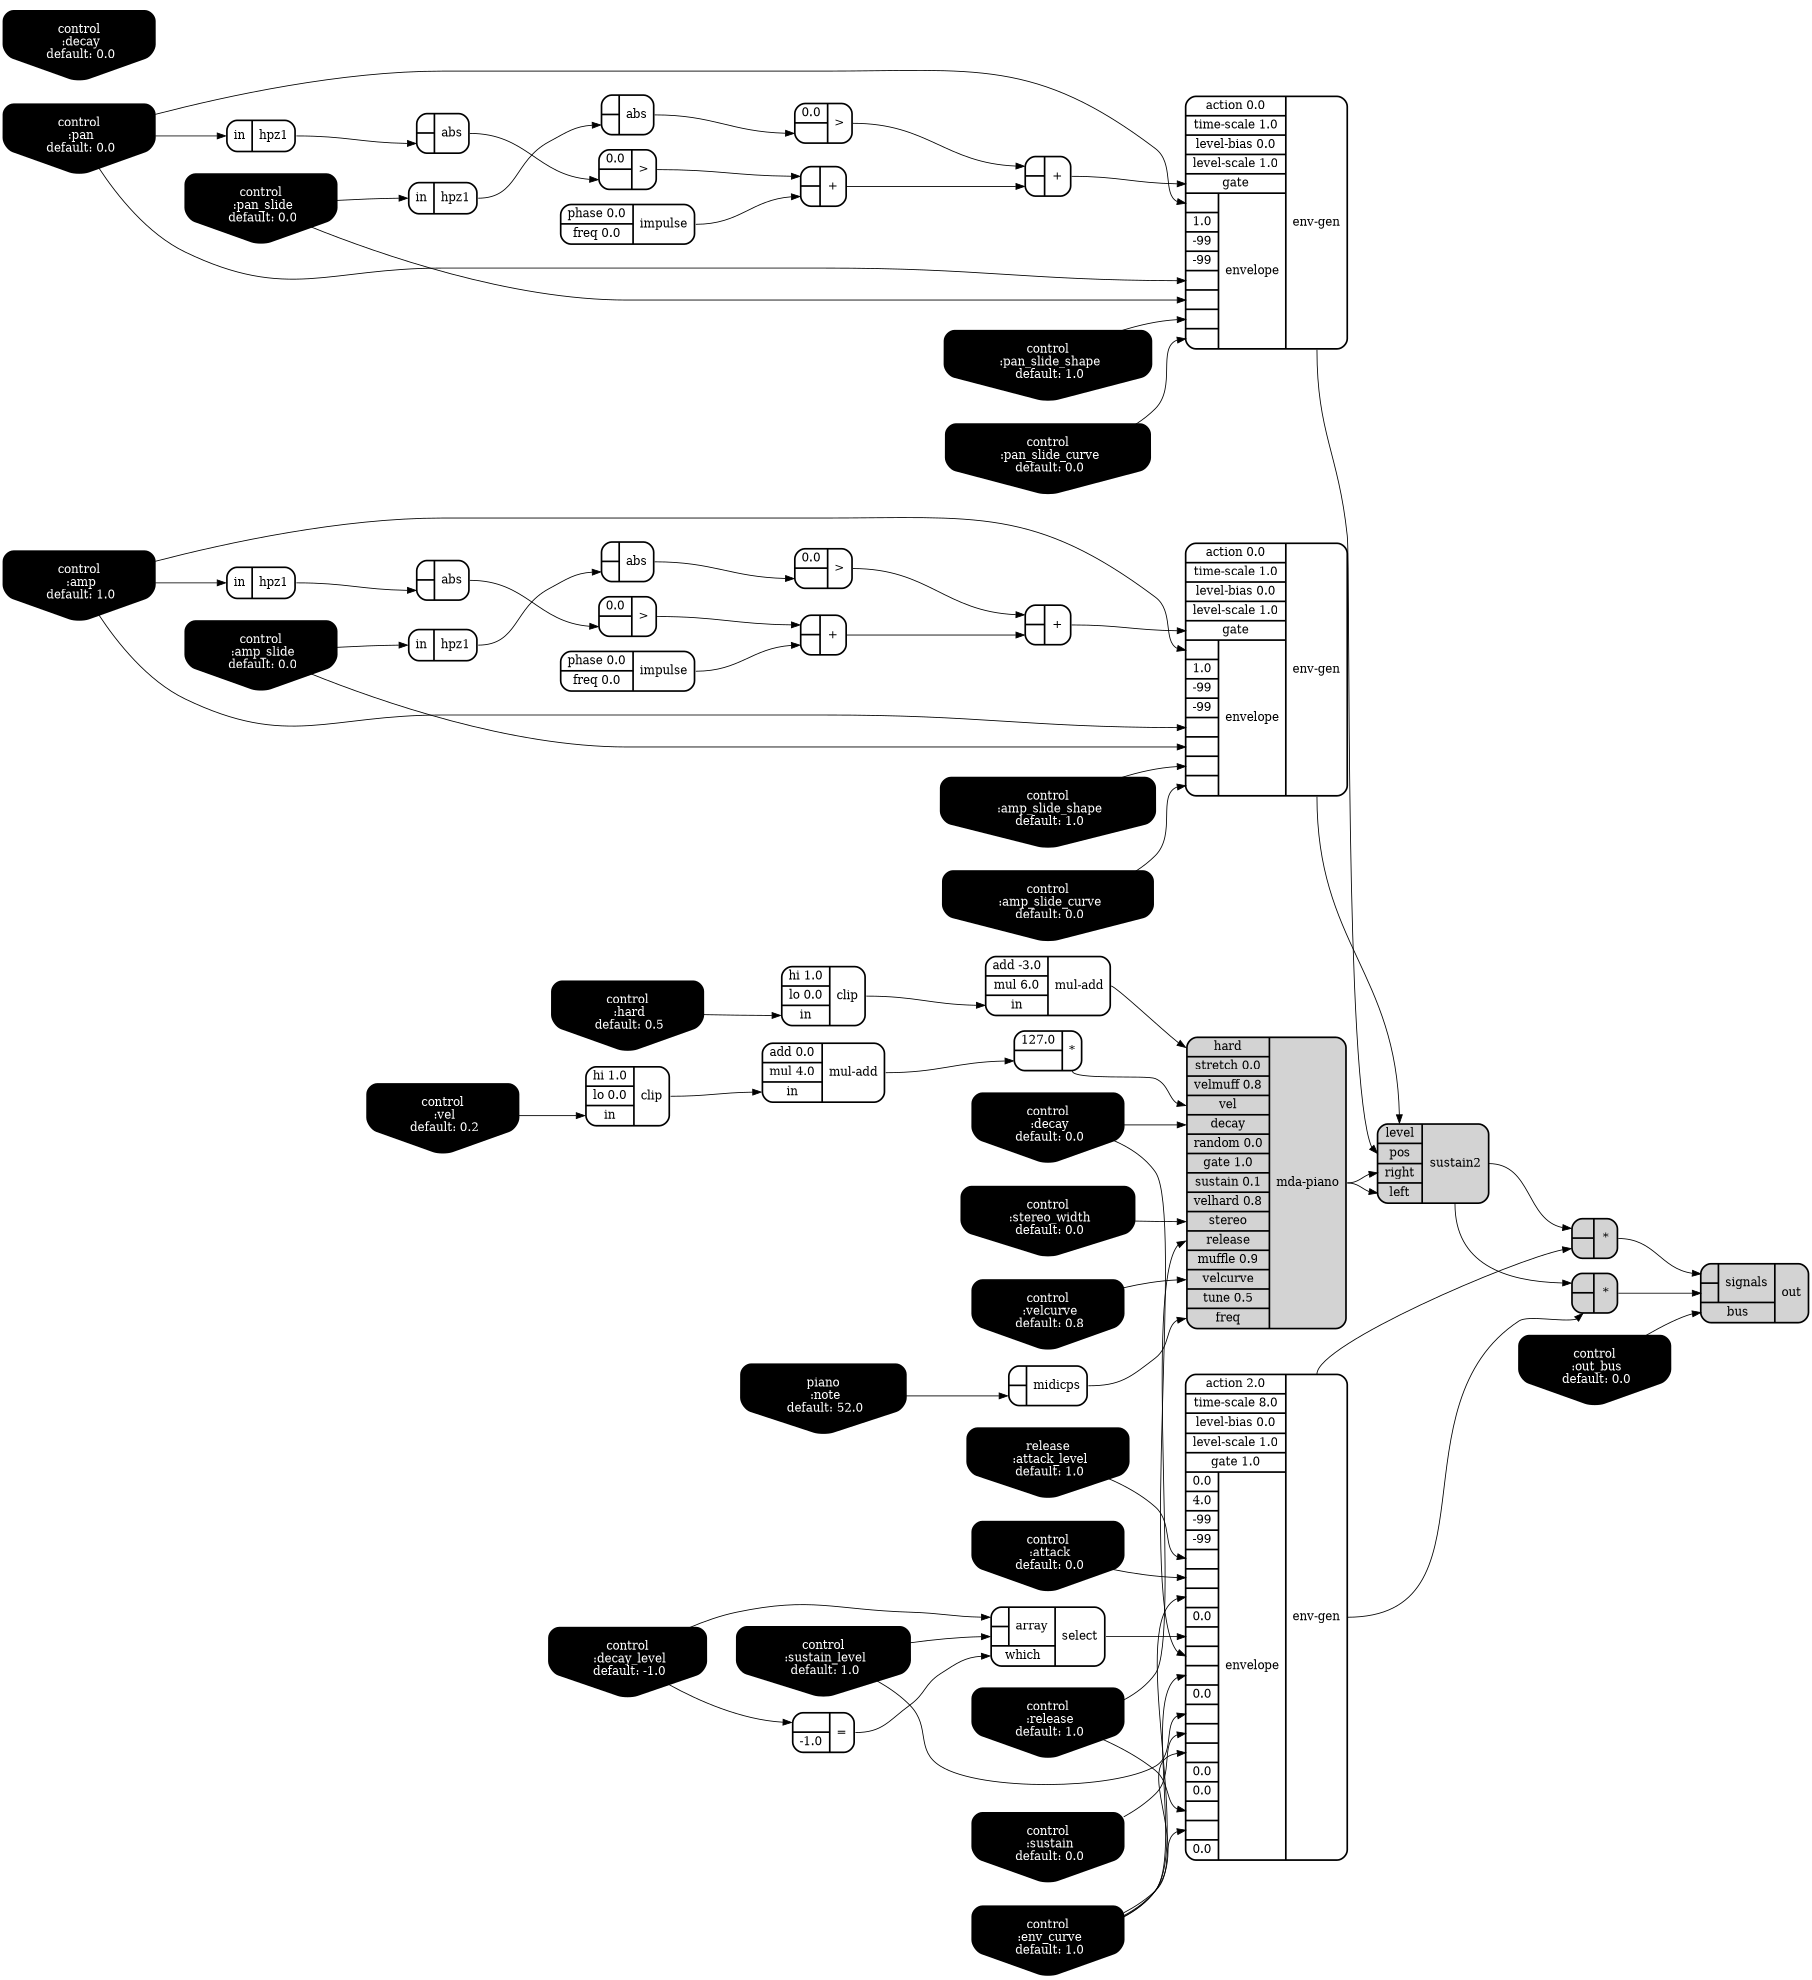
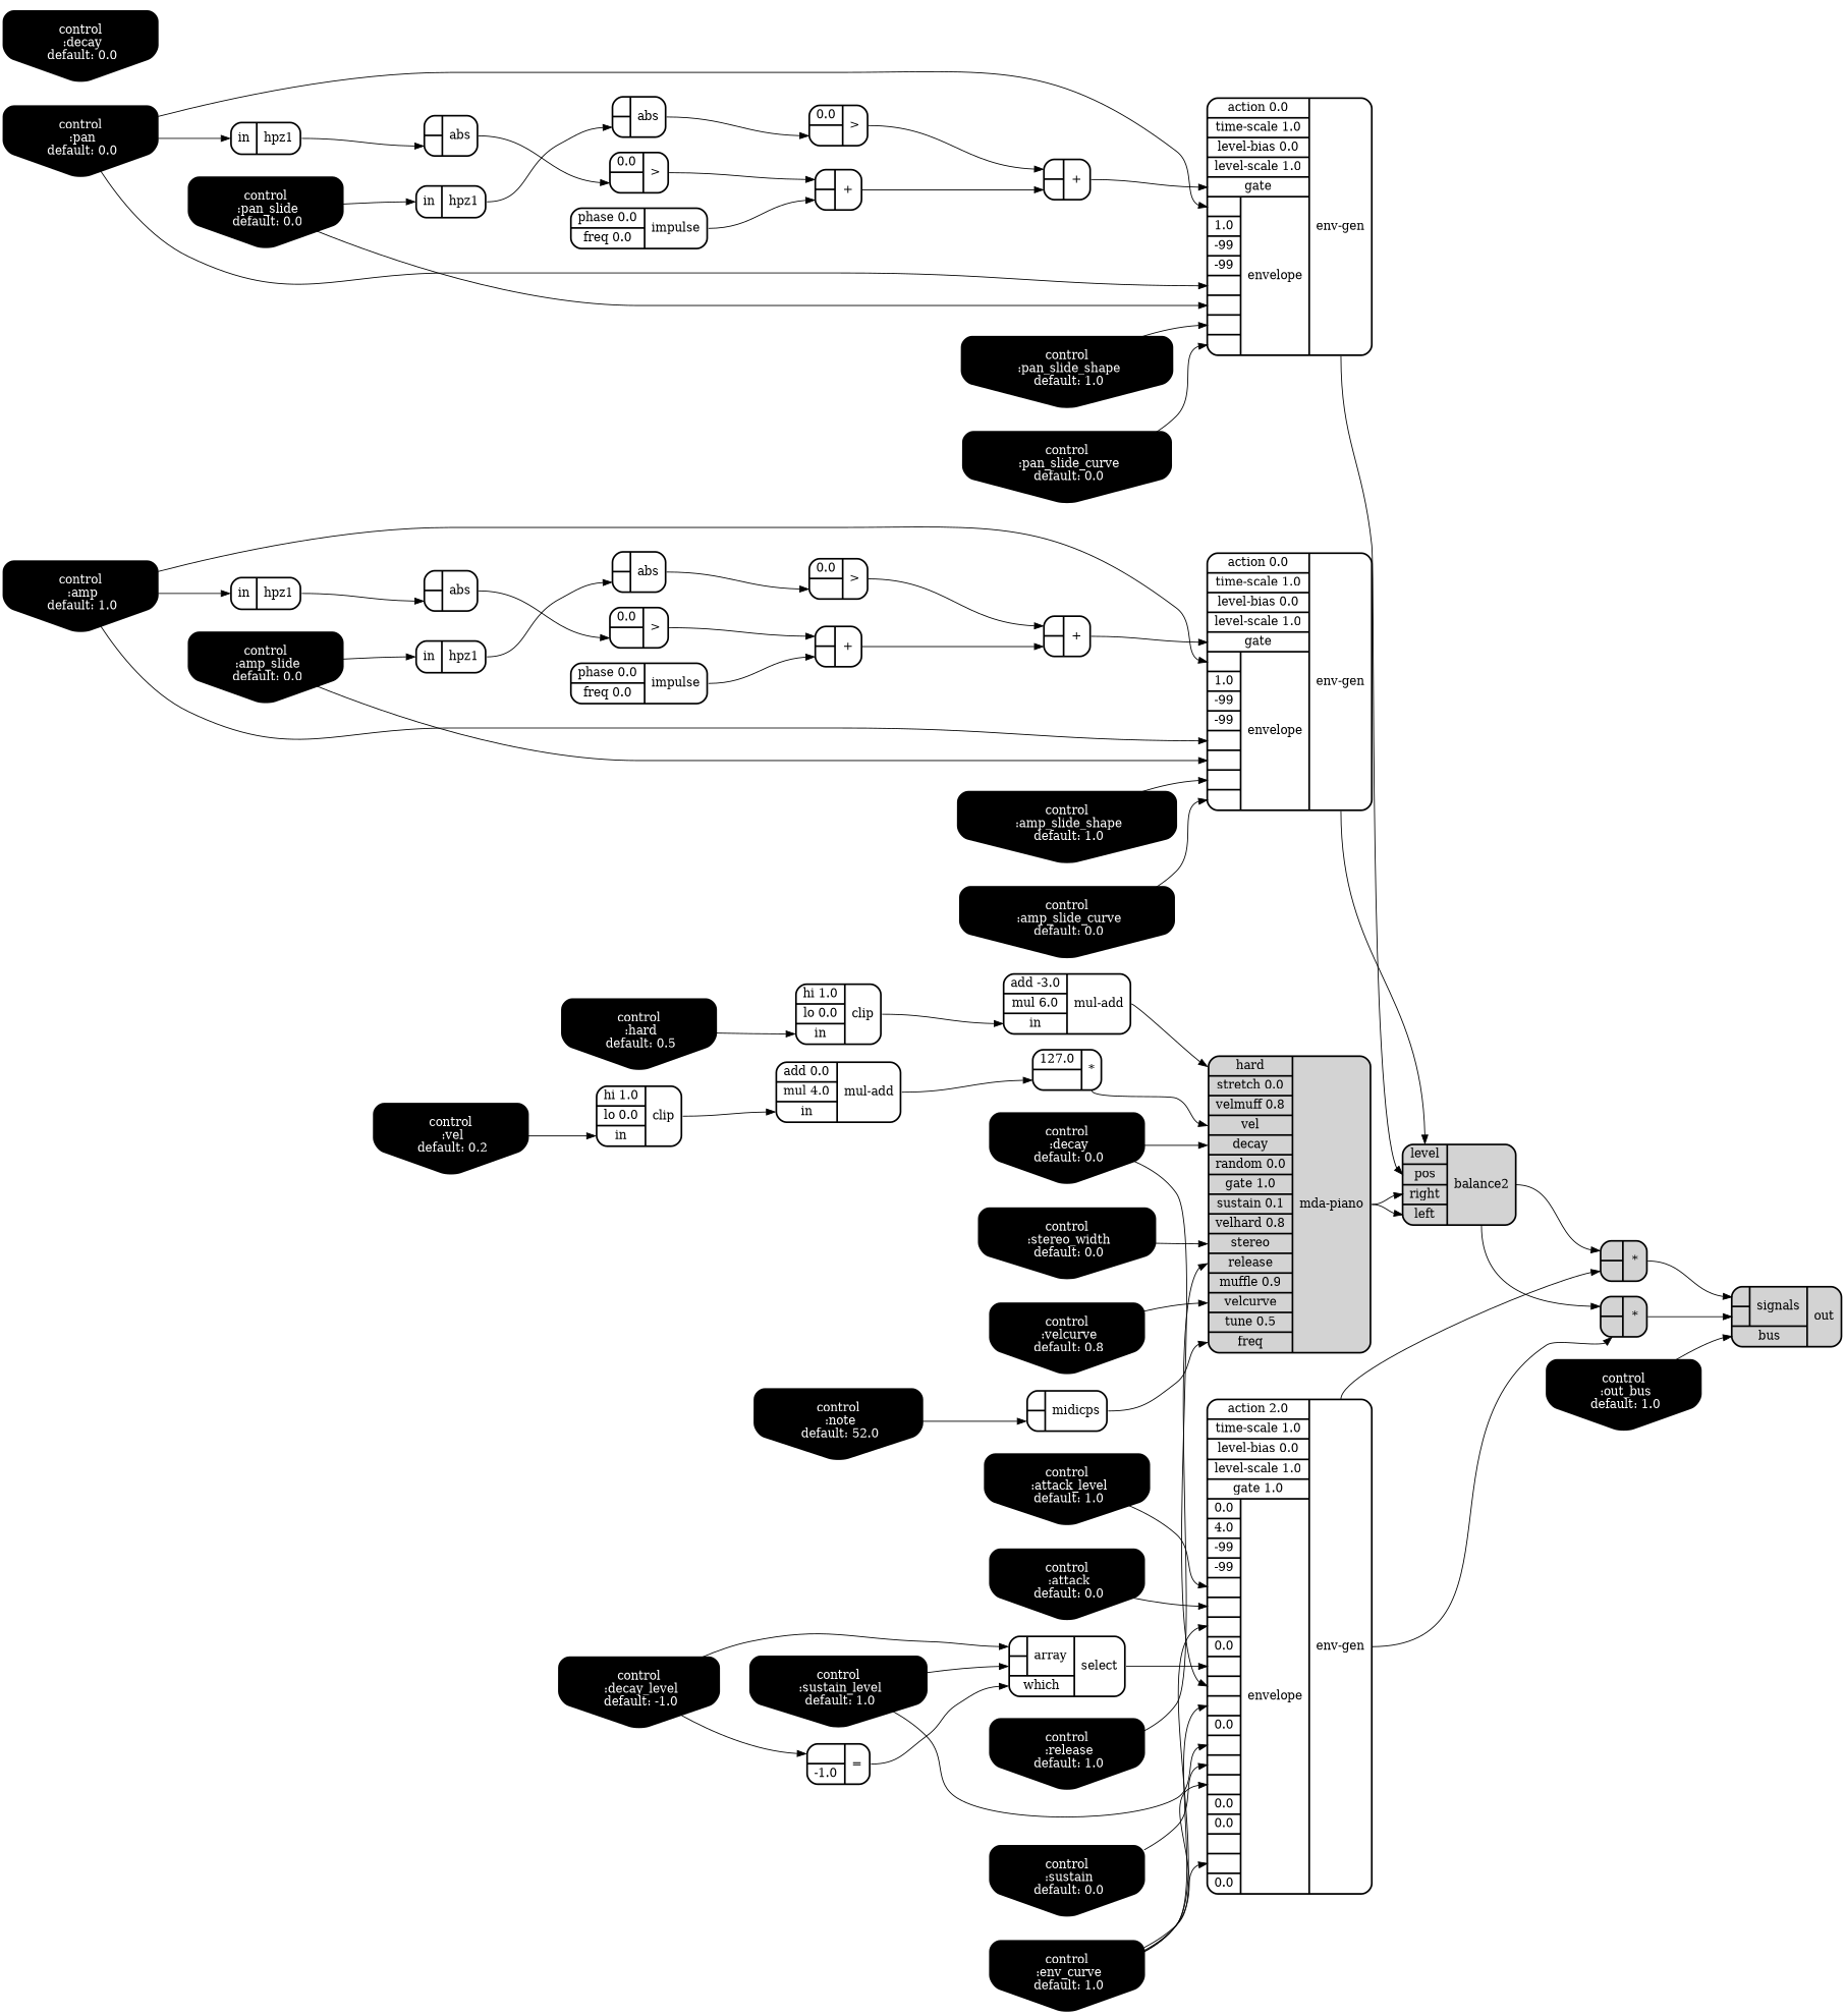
  digraph {
    rankdir=LR
    node [rankdir=LR shape=record style="bold, rounded"]
    edge [headport=a tailport=__UG_NAME__]
    n1 [label="{{ <b> 127.0|<a> } |<__UG_NAME__>* }"]
    n2 [label="{{ <hard> hard|<stretch> stretch 0.0|<velmuff> velmuff 0.8|<vel> vel|<decay> decay|<random> random 0.0|<gate> gate 1.0|<sustain> sustain 0.1|<velhard> velhard 0.8|<stereo> stereo|<release> release|<muffle> muffle 0.9|<velcurve> velcurve|<tune> tune 0.5|<freq> freq} |<__UG_NAME__>mda-piano }" style="filled, bold, rounded"]
-   n3 [label="{{ <level> level|<pos> pos|<right> right|<left> left} |<__UG_NAME__>sustain2 }" style="filled, bold, rounded"]
+   n3 [label="{{ <level> level|<pos> pos|<right> right|<left> left} |<__UG_NAME__>balance2 }" style="filled, bold, rounded"]
    n4 [label="{{ <b> |<a> } |<__UG_NAME__>* }" style="filled, bold, rounded"]
    n5 [label="{{ {{<signals___binary____op____u____gen___0>|<signals___binary____op____u____gen___1>}|signals}|<bus> bus} |<__UG_NAME__>out }" style="filled, bold, rounded"]
    n6 [label="{{ <b> |<a> } |<__UG_NAME__>* }" style="filled, bold, rounded"]
    n7 [label="{{ <b> |<a> } |<__UG_NAME__>+ }"]
    n8 [label="{{ <b> |<a> } |<__UG_NAME__>+ }"]
    n9 [label="{{ <action> action 0.0|<time____scale> time-scale 1.0|<level____bias> level-bias 0.0|<level____scale> level-scale 1.0|<gate> gate|{{<envelope___control___0>|1.0|-99|-99|<envelope___control___4>|<envelope___control___5>|<envelope___control___6>|<envelope___control___7>}|envelope}} |<__UG_NAME__>env-gen }"]
    n10 [label="{{ <b> |<a> } |<__UG_NAME__>+ }"]
    n11 [label="{{ <b> |<a> } |<__UG_NAME__>+ }"]
    n12 [label="{{ <action> action 0.0|<time____scale> time-scale 1.0|<level____bias> level-bias 0.0|<level____scale> level-scale 1.0|<gate> gate|{{<envelope___control___0>|1.0|-99|-99|<envelope___control___4>|<envelope___control___5>|<envelope___control___6>|<envelope___control___7>}|envelope}} |<__UG_NAME__>env-gen }"]
    n13 [label="{{ <b> |<a> -1.0} |<__UG_NAME__>= }"]
    n14 [label="{{ {{<array___control___0>|<array___control___1>}|array}|<which> which} |<__UG_NAME__>select }"]
-   n15 [label="{{ <action> action 2.0|<time____scale> time-scale 8.0|<level____bias> level-bias 0.0|<level____scale> level-scale 1.0|<gate> gate 1.0|{{0.0|4.0|-99|-99|<envelope___control___4>|<envelope___control___5>|<envelope___control___6>|0.0|<envelope___select___8>|<envelope___control___9>|<envelope___control___10>|0.0|<envelope___control___12>|<envelope___control___13>|<envelope___control___14>|0.0|0.0|<envelope___control___17>|<envelope___control___18>|0.0}|envelope}} |<__UG_NAME__>env-gen }"]
+   n15 [label="{{ <action> action 2.0|<time____scale> time-scale 1.0|<level____bias> level-bias 0.0|<level____scale> level-scale 1.0|<gate> gate 1.0|{{0.0|4.0|-99|-99|<envelope___control___4>|<envelope___control___5>|<envelope___control___6>|0.0|<envelope___select___8>|<envelope___control___9>|<envelope___control___10>|0.0|<envelope___control___12>|<envelope___control___13>|<envelope___control___14>|0.0|0.0|<envelope___control___17>|<envelope___control___18>|0.0}|envelope}} |<__UG_NAME__>env-gen }"]
    n16 [label="{{ <b> 0.0|<a> } |<__UG_NAME__>\> }"]
    n17 [label="{{ <b> 0.0|<a> } |<__UG_NAME__>\> }"]
    n18 [label="{{ <b> 0.0|<a> } |<__UG_NAME__>\> }"]
    n19 [label="{{ <b> 0.0|<a> } |<__UG_NAME__>\> }"]
    n20 [label="{{ <b> |<a> } |<__UG_NAME__>abs }"]
    n21 [label="{{ <b> |<a> } |<__UG_NAME__>abs }"]
    n22 [label="{{ <b> |<a> } |<__UG_NAME__>abs }"]
    n23 [label="{{ <b> |<a> } |<__UG_NAME__>abs }"]
    n24 [label="{{ <hi> hi 1.0|<lo> lo 0.0|<in> in} |<__UG_NAME__>clip }"]
    n25 [label="{{ <add> add 0.0|<mul> mul 4.0|<in> in} |<__UG_NAME__>mul-add }"]
    n26 [label="{{ <hi> hi 1.0|<lo> lo 0.0|<in> in} |<__UG_NAME__>clip }"]
    n27 [label="{{ <add> add -3.0|<mul> mul 6.0|<in> in} |<__UG_NAME__>mul-add }"]
-   n28 [fillcolor=black fontcolor=white label="piano\n :note\n default: 52.0" shape=invhouse style="rounded, filled, bold" rankdir=""]
+   n28 [fillcolor=black fontcolor=white label="control\n :note\n default: 52.0" shape=invhouse style="rounded, filled, bold" rankdir=""]
    n29 [label="{{ <b> |<a> } |<__UG_NAME__>midicps }"]
    n30 [fillcolor=black fontcolor=white label="control\n :amp\n default: 1.0" shape=invhouse style="rounded, filled, bold" rankdir=""]
    n31 [label="{{ <in> in} |<__UG_NAME__>hpz1 }"]
    n32 [fillcolor=black fontcolor=white label="control\n :amp_slide\n default: 0.0" shape=invhouse style="rounded, filled, bold" rankdir=""]
    n33 [label="{{ <in> in} |<__UG_NAME__>hpz1 }"]
    n34 [fillcolor=black fontcolor=white label="control\n :amp_slide_shape\n default: 1.0" shape=invhouse style="rounded, filled, bold" rankdir=""]
    n35 [fillcolor=black fontcolor=white label="control\n :amp_slide_curve\n default: 0.0" shape=invhouse style="rounded, filled, bold" rankdir=""]
    n36 [fillcolor=black fontcolor=white label="control\n :pan\n default: 0.0" shape=invhouse style="rounded, filled, bold" rankdir=""]
    n37 [label="{{ <in> in} |<__UG_NAME__>hpz1 }"]
    n38 [fillcolor=black fontcolor=white label="control\n :pan_slide\n default: 0.0" shape=invhouse style="rounded, filled, bold" rankdir=""]
    n39 [label="{{ <in> in} |<__UG_NAME__>hpz1 }"]
    n40 [fillcolor=black fontcolor=white label="control\n :pan_slide_shape\n default: 1.0" shape=invhouse style="rounded, filled, bold" rankdir=""]
    n41 [fillcolor=black fontcolor=white label="control\n :pan_slide_curve\n default: 0.0" shape=invhouse style="rounded, filled, bold" rankdir=""]
    n42 [fillcolor=black fontcolor=white label="control\n :attack\n default: 0.0" shape=invhouse style="rounded, filled, bold" rankdir=""]
    n43 [fillcolor=black fontcolor=white label="control\n :decay\n default: 0.0" shape=invhouse style="rounded, filled, bold" rankdir=""]
    n44 [fillcolor=black fontcolor=white label="control\n :sustain\n default: 0.0" shape=invhouse style="rounded, filled, bold" rankdir=""]
    n45 [fillcolor=black fontcolor=white label="control\n :release\n default: 1.0" shape=invhouse style="rounded, filled, bold" rankdir=""]
-   n46 [fillcolor=black fontcolor=white label="release\n :attack_level\n default: 1.0" shape=invhouse style="rounded, filled, bold" rankdir=""]
+   n46 [fillcolor=black fontcolor=white label="control\n :attack_level\n default: 1.0" shape=invhouse style="rounded, filled, bold" rankdir=""]
    n47 [fillcolor=black fontcolor=white label="control\n :decay_level\n default: -1.0" shape=invhouse style="rounded, filled, bold" rankdir=""]
    n48 [fillcolor=black fontcolor=white label="control\n :sustain_level\n default: 1.0" shape=invhouse style="rounded, filled, bold" rankdir=""]
    n49 [fillcolor=black fontcolor=white label="control\n :env_curve\n default: 1.0" shape=invhouse style="rounded, filled, bold" rankdir=""]
    n50 [fillcolor=black fontcolor=white label="control\n :vel\n default: 0.2" shape=invhouse style="rounded, filled, bold" rankdir=""]
    n51 [fillcolor=black fontcolor=white label="control\n :decay\n default: 0.0" shape=invhouse style="rounded, filled, bold" rankdir=""]
    n52 [fillcolor=black fontcolor=white label="control\n :hard\n default: 0.5" shape=invhouse style="rounded, filled, bold" rankdir=""]
    n53 [fillcolor=black fontcolor=white label="control\n :velcurve\n default: 0.8" shape=invhouse style="rounded, filled, bold" rankdir=""]
    n54 [fillcolor=black fontcolor=white label="control\n :stereo_width\n default: 0.0" shape=invhouse style="rounded, filled, bold" rankdir=""]
-   n55 [fillcolor=black fontcolor=white label="control\n :out_bus\n default: 0.0" shape=invhouse style="rounded, filled, bold" rankdir=""]
+   n55 [fillcolor=black fontcolor=white label="control\n :out_bus\n default: 1.0" shape=invhouse style="rounded, filled, bold" rankdir=""]
    n56 [label="{{ <phase> phase 0.0|<freq> freq 0.0} |<__UG_NAME__>impulse }"]
    n57 [label="{{ <phase> phase 0.0|<freq> freq 0.0} |<__UG_NAME__>impulse }"]
    n1 -> n2 [headport=vel]
    n2 -> n3 [headport=left]
    n2 -> n3 [headport=right]
    n3 -> n4 [headport=b]
    n3 -> n6 [headport=b]
    n4 -> n5 [headport=signals___binary____op____u____gen___0]
    n6 -> n5 [headport=signals___binary____op____u____gen___1]
    n7 -> n8
    n8 -> n9 [headport=gate]
    n9 -> n3 [headport=pos]
    n10 -> n11
    n11 -> n12 [headport=gate]
    n12 -> n3 [headport=level]
    n13 -> n14 [headport=which]
    n14 -> n15 [headport=envelope___select___8]
    n15 -> n4
    n15 -> n6
    n16 -> n7 [headport=b]
    n17 -> n8 [headport=b]
    n18 -> n11 [headport=b]
    n19 -> n10 [headport=b]
    n20 -> n16
    n21 -> n19
    n22 -> n17
    n23 -> n18
    n24 -> n25 [headport=in]
    n25 -> n1
    n26 -> n27 [headport=in]
    n27 -> n2 [headport=hard]
    n28 -> n29
    n29 -> n2 [headport=freq]
    n30 -> n12 [headport=envelope___control___0]
    n30 -> n12 [headport=envelope___control___4]
    n30 -> n31 [headport=in]
    n31 -> n21
    n32 -> n12 [headport=envelope___control___5]
    n32 -> n33 [headport=in]
    n33 -> n23
    n34 -> n12 [headport=envelope___control___6]
    n35 -> n12 [headport=envelope___control___7]
    n36 -> n9 [headport=envelope___control___0]
    n36 -> n9 [headport=envelope___control___4]
    n36 -> n37 [headport=in]
    n37 -> n20
    n38 -> n9 [headport=envelope___control___5]
    n38 -> n39 [headport=in]
    n39 -> n22
    n40 -> n9 [headport=envelope___control___6]
    n41 -> n9 [headport=envelope___control___7]
    n42 -> n15 [headport=envelope___control___5]
    n43 -> n2 [headport=decay]
    n43 -> n15 [headport=envelope___control___9]
    n44 -> n15 [headport=envelope___control___13]
    n45 -> n2 [headport=release]
-   n45 -> n15 [headport=envelope___control___17]
    n46 -> n15 [headport=envelope___control___4]
    n47 -> n13 [headport=b]
    n47 -> n14 [headport=array___control___0]
    n48 -> n14 [headport=array___control___1]
    n48 -> n15 [headport=envelope___control___12]
    n49 -> n15 [headport=envelope___control___6]
    n49 -> n15 [headport=envelope___control___10]
    n49 -> n15 [headport=envelope___control___14]
    n49 -> n15 [headport=envelope___control___18]
    n50 -> n24 [headport=in]
    n52 -> n26 [headport=in]
    n53 -> n2 [headport=velcurve]
    n54 -> n2 [headport=stereo]
    n55 -> n5 [headport=bus]
    n56 -> n7
    n57 -> n10
  }
